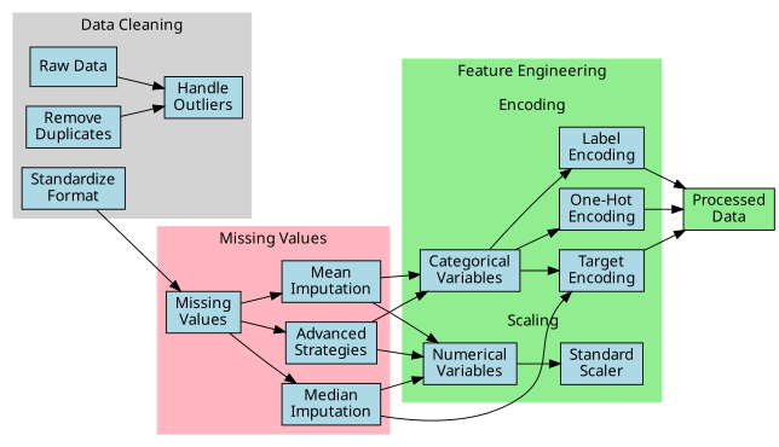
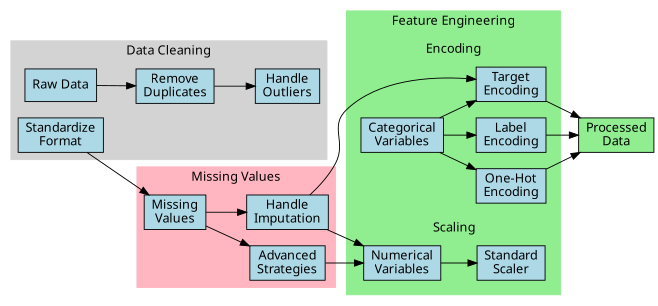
  digraph {
    fontname="Noto Sans"
    rankdir=LR
    node [fillcolor=lightblue fontname="Noto Sans" shape=box style=filled]
    edge [fontname="Noto Sans"]
    n1 [label="Raw Data"]
    n2 [label="Remove\nDuplicates"]
    n3 [label="Handle\nOutliers"]
    n4 [label="Standardize\nFormat"]
    n5 [label="Missing\nValues"]
-   n6 [label="Mean\nImputation"]
-   n7 [label="Median\nImputation"]
+   n7 [label="Handle\nImputation"]
    n8 [label="Advanced\nStrategies"]
    n9 [label="Categorical\nVariables"]
    n10 [label="One-Hot\nEncoding"]
    n11 [label="Label\nEncoding"]
    n12 [label="Target\nEncoding"]
    n13 [label="Numerical\nVariables"]
    n14 [label="Standard\nScaler"]
    n15 [fillcolor=lightgreen label="Processed\nData"]
    subgraph cluster_1 {
      color=lightgrey
      label="Data Cleaning"
      style=filled
      n1
      n2
      n3
      n4
    }
    subgraph cluster_2 {
      color=lightpink
      label="Missing Values"
      style=filled
      n5
-     n6
      n7
      n8
    }
    subgraph cluster_3 {
      color=lightgreen
      label="Feature Engineering"
      style=filled
      subgraph cluster_4 {
        color=lightgreen
        label=Encoding
        style=filled
        n9
        n10
        n11
        n12
      }
      subgraph cluster_5 {
        color=lightgreen
        label=Scaling
        style=filled
        n13
        n14
      }
    }
-   n1 -> n3
+   n1 -> n2
    n2 -> n3
    n4 -> n5
-   n5 -> n6
    n5 -> n7
    n5 -> n8
-   n6 -> n9
-   n6 -> n13
    n7 -> n12
    n7 -> n13
-   n8 -> n9
    n8 -> n13
    n9 -> n10
    n9 -> n11
    n9 -> n12
    n10 -> n15
    n11 -> n15
    n12 -> n15
    n13 -> n14
  }
